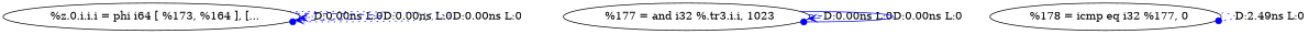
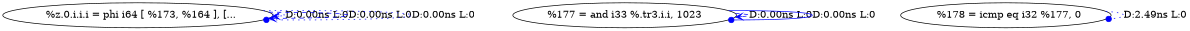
  digraph {
    edge [arrowhead=vee color=blue style=dotted]
    n1 [label="  %z.0.i.i.i = phi i64 [ %173, %164 ], [..."]
-   n2 [label="  %177 = and i32 %.tr3.i.i, 1023"]
+   n2 [label="%177 = and i33 %.tr3.i.i, 1023"]
    n3 [label="  %178 = icmp eq i32 %177, 0"]
    n1 -> n1 [label="D:0.00ns L:0"]
    n1 -> n1 [label="D:0.00ns L:0" style=dashed]
    n1 -> n1 [arrowhead=dot label="D:0.00ns L:0"]
    n2 -> n2 [label="D:0.00ns L:0" style=dashed]
    n2 -> n2 [arrowhead=dot label="D:0.00ns L:0" style=solid]
    n3 -> n3 [arrowhead=dot label="D:2.49ns L:0"]
  }
